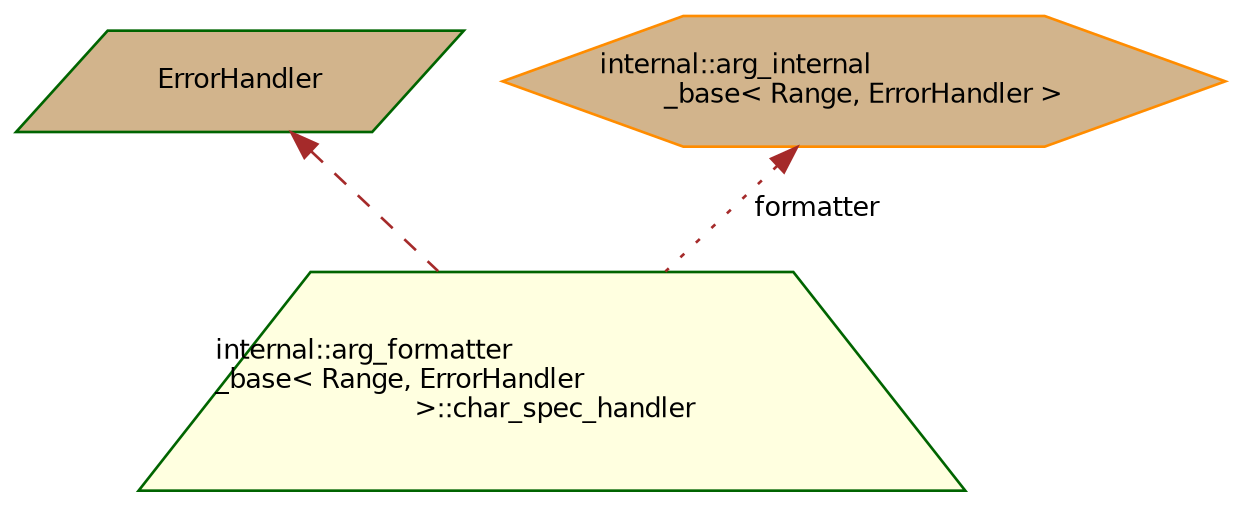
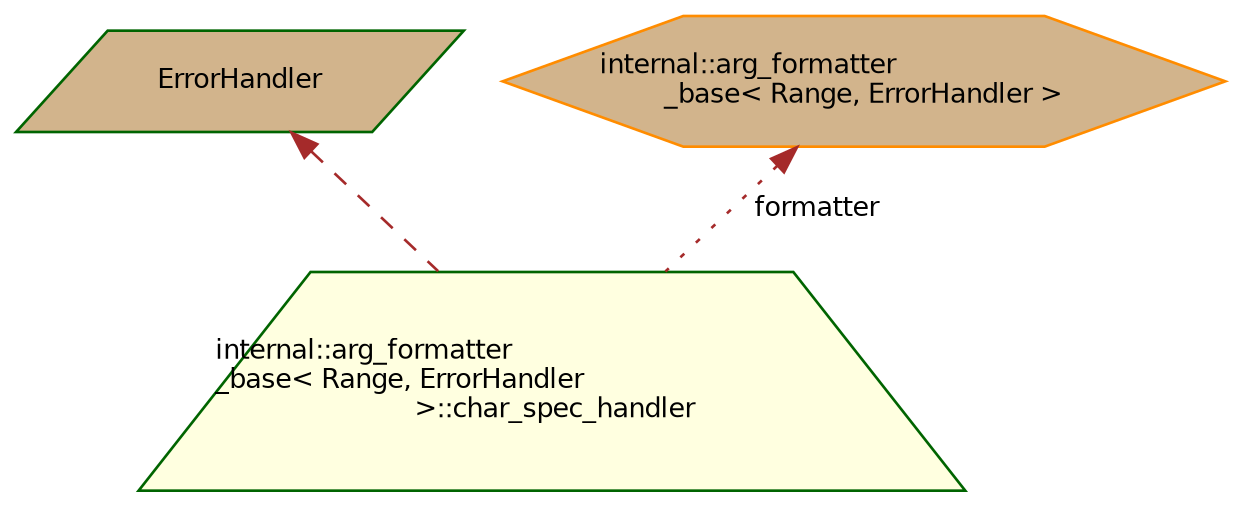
  digraph {
    node [color=darkgreen fillcolor=tan fontname=Helvetica fontsize=10 style=filled]
    edge [color=brown dir=back fontname=Helvetica fontsize=10 labelfontname=Helvetica labelfontsize=10]
    n1 [fillcolor=lightyellow fontcolor=black height=0.2 label="internal::arg_formatter\l_base\< Range, ErrorHandler\l \>::char_spec_handler" shape=trapezium width=0.4]
    n2 [height=0.2 label=ErrorHandler shape=parallelogram width=0.4]
-   n3 [color=darkorange height=0.2 label="internal::arg_internal\l_base\< Range, ErrorHandler \>" shape=hexagon width=0.4]
+   n3 [color=darkorange height=0.2 label="internal::arg_formatter\l_base\< Range, ErrorHandler \>" shape=hexagon width=0.4]
    n2 -> n1 [style=dashed]
    n3 -> n1 [label=" formatter" style=dotted]
  }
